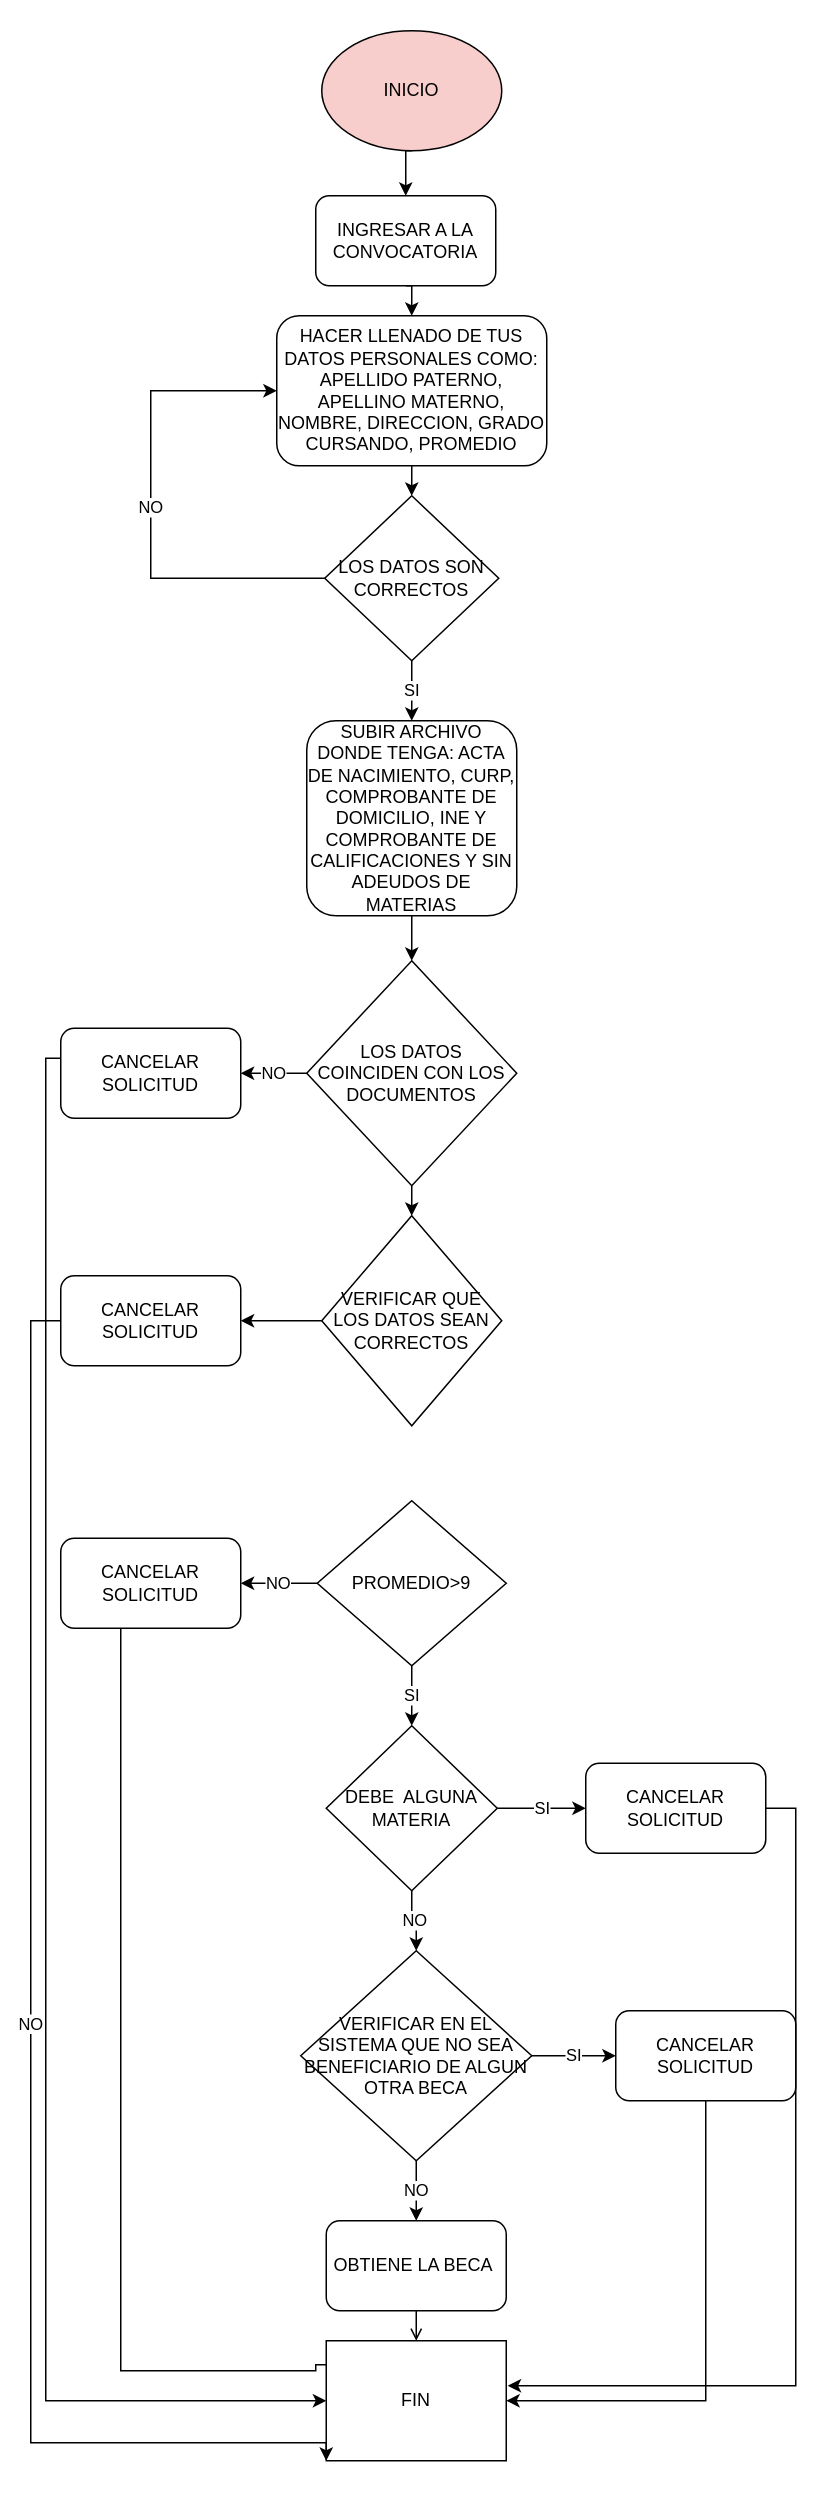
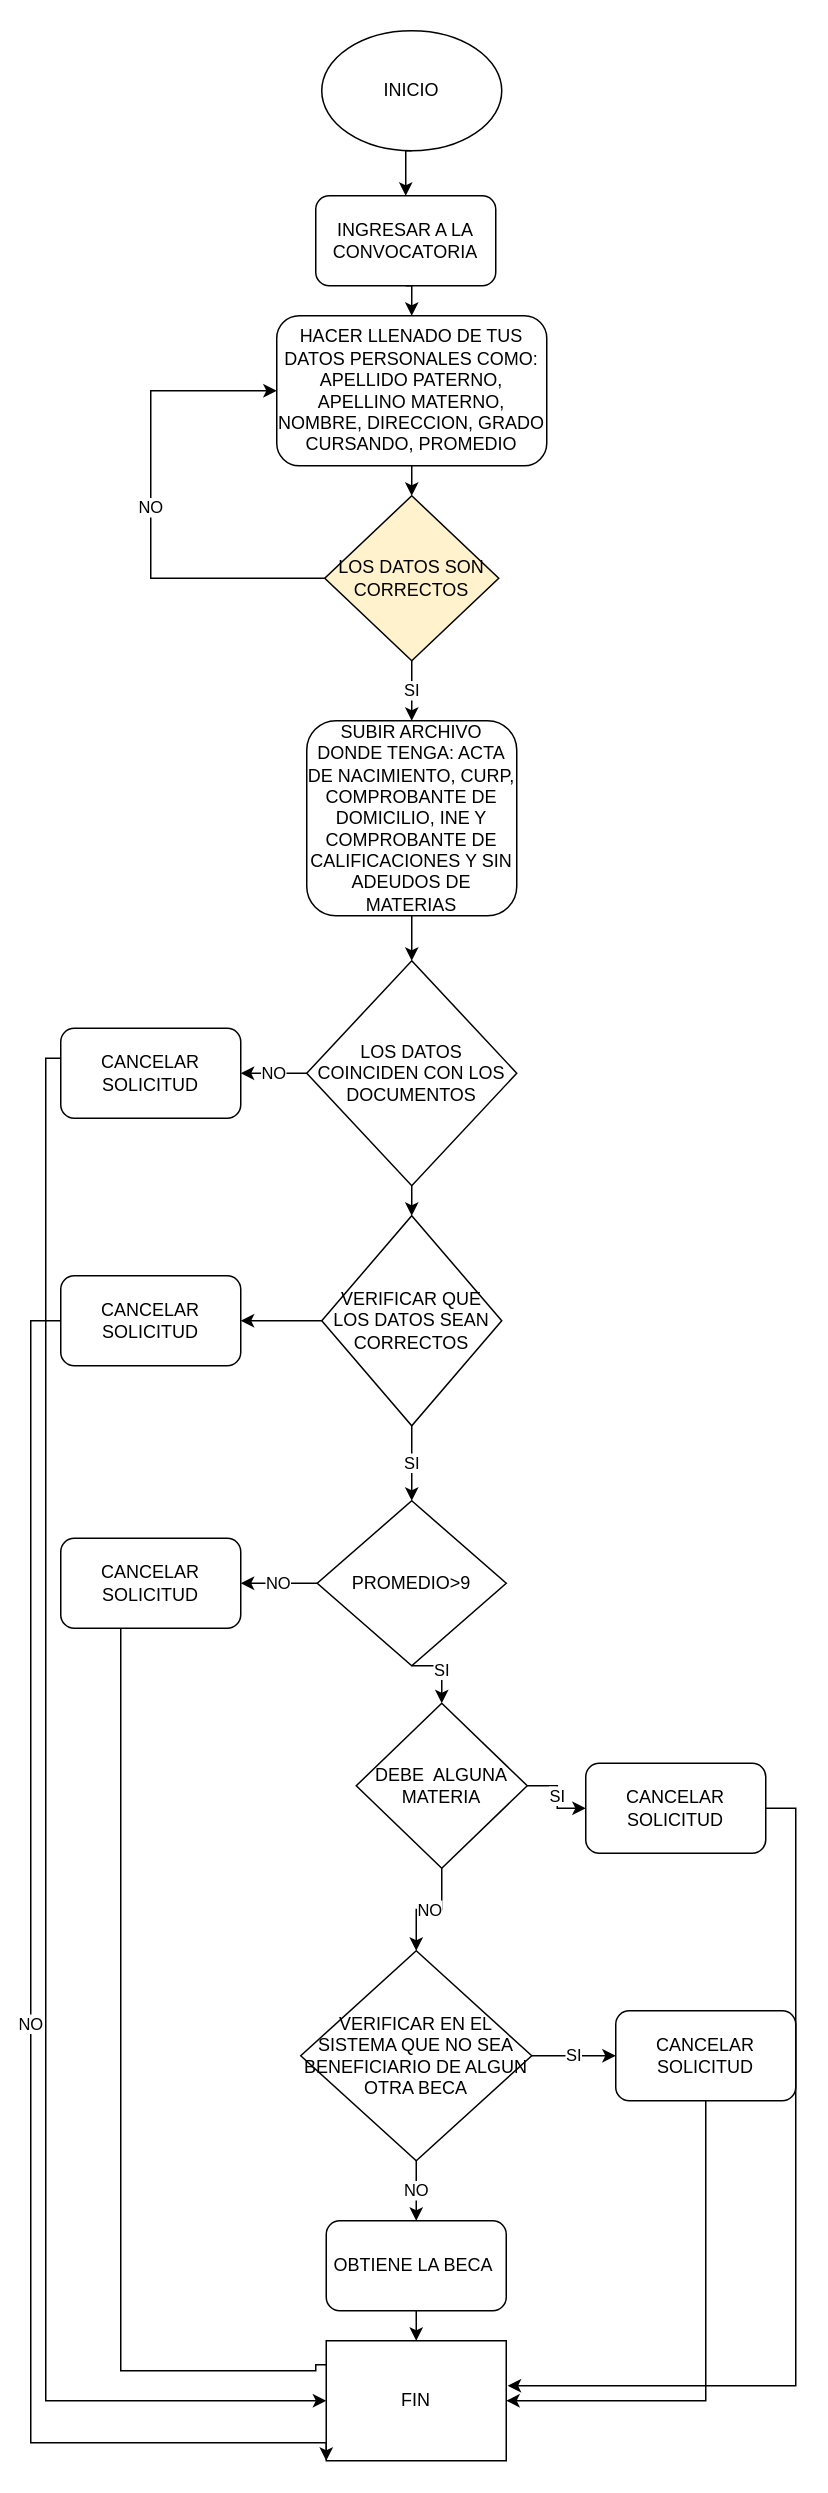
  <mxCell id="0" />
  <mxCell id="1" parent="0" />
  <mxCell id="2" style="edgeStyle=orthogonalEdgeStyle;rounded=0;orthogonalLoop=1;jettySize=auto;html=1;exitX=0.5;exitY=1;exitDx=0;exitDy=0;entryX=0.5;entryY=0;entryDx=0;entryDy=0;" parent="1" source="3" target="5" edge="1"><mxGeometry relative="1" as="geometry" /></mxCell>
- <mxCell id="3" value="INICIO" style="ellipse;whiteSpace=wrap;html=1;fillColor=#f8cecc;" parent="1" vertex="1"><mxGeometry x="214" y="20" width="120" height="80" as="geometry" /></mxCell>
+ <mxCell id="3" value="INICIO" style="ellipse;whiteSpace=wrap;html=1;" parent="1" vertex="1"><mxGeometry x="214" y="20" width="120" height="80" as="geometry" /></mxCell>
  <mxCell id="4" style="edgeStyle=orthogonalEdgeStyle;rounded=0;orthogonalLoop=1;jettySize=auto;html=1;exitX=0.5;exitY=1;exitDx=0;exitDy=0;entryX=0.5;entryY=0;entryDx=0;entryDy=0;" parent="1" source="5" target="7" edge="1"><mxGeometry relative="1" as="geometry" /></mxCell>
  <mxCell id="5" value="INGRESAR A LA CONVOCATORIA" style="rounded=1;whiteSpace=wrap;html=1;" parent="1" vertex="1"><mxGeometry x="210" y="130" width="120" height="60" as="geometry" /></mxCell>
  <mxCell id="6" style="edgeStyle=orthogonalEdgeStyle;rounded=0;orthogonalLoop=1;jettySize=auto;html=1;exitX=0.5;exitY=1;exitDx=0;exitDy=0;entryX=0.5;entryY=0;entryDx=0;entryDy=0;" parent="1" source="7" target="10" edge="1"><mxGeometry relative="1" as="geometry" /></mxCell>
  <mxCell id="7" value="HACER LLENADO DE TUS DATOS PERSONALES COMO: APELLIDO PATERNO, APELLINO MATERNO, NOMBRE, DIRECCION, GRADO CURSANDO, PROMEDIO" style="rounded=1;whiteSpace=wrap;html=1;" parent="1" vertex="1"><mxGeometry x="184" y="210" width="180" height="100" as="geometry" /></mxCell>
  <mxCell id="8" value="SI" style="edgeStyle=orthogonalEdgeStyle;rounded=0;orthogonalLoop=1;jettySize=auto;html=1;exitX=0.5;exitY=1;exitDx=0;exitDy=0;entryX=0.5;entryY=0;entryDx=0;entryDy=0;" parent="1" source="10" target="12" edge="1"><mxGeometry relative="1" as="geometry" /></mxCell>
  <mxCell id="9" value="NO" style="edgeStyle=orthogonalEdgeStyle;rounded=0;orthogonalLoop=1;jettySize=auto;html=1;exitX=0;exitY=0.5;exitDx=0;exitDy=0;entryX=0;entryY=0.5;entryDx=0;entryDy=0;" parent="1" source="10" target="7" edge="1"><mxGeometry relative="1" as="geometry"><Array as="points"><mxPoint x="100" y="385" /><mxPoint x="100" y="260" /></Array></mxGeometry></mxCell>
- <mxCell id="10" value="LOS DATOS SON CORRECTOS" style="rhombus;whiteSpace=wrap;html=1;" parent="1" vertex="1"><mxGeometry x="216" y="330" width="116" height="110" as="geometry" /></mxCell>
+ <mxCell id="10" value="LOS DATOS SON CORRECTOS" style="rhombus;whiteSpace=wrap;html=1;fillColor=#fff2cc;" parent="1" vertex="1"><mxGeometry x="216" y="330" width="116" height="110" as="geometry" /></mxCell>
  <mxCell id="11" style="edgeStyle=orthogonalEdgeStyle;rounded=0;orthogonalLoop=1;jettySize=auto;html=1;exitX=0.5;exitY=1;exitDx=0;exitDy=0;entryX=0.5;entryY=0;entryDx=0;entryDy=0;" edge="1" parent="1" source="12" target="15"><mxGeometry relative="1" as="geometry" /></mxCell>
  <mxCell id="12" value="SUBIR ARCHIVO DONDE TENGA: ACTA DE NACIMIENTO, CURP, COMPROBANTE DE DOMICILIO, INE Y COMPROBANTE DE CALIFICACIONES Y SIN ADEUDOS DE MATERIAS" style="rounded=1;whiteSpace=wrap;html=1;" parent="1" vertex="1"><mxGeometry x="204" y="480" width="140" height="130" as="geometry" /></mxCell>
  <mxCell id="13" value="NO" style="edgeStyle=orthogonalEdgeStyle;rounded=0;orthogonalLoop=1;jettySize=auto;html=1;exitX=0;exitY=0.5;exitDx=0;exitDy=0;entryX=1;entryY=0.5;entryDx=0;entryDy=0;" parent="1" source="15" target="17" edge="1"><mxGeometry relative="1" as="geometry" /></mxCell>
  <mxCell id="14" style="edgeStyle=orthogonalEdgeStyle;rounded=0;orthogonalLoop=1;jettySize=auto;html=1;exitX=0.5;exitY=1;exitDx=0;exitDy=0;entryX=0.5;entryY=0;entryDx=0;entryDy=0;" edge="1" parent="1" source="15" target="38"><mxGeometry relative="1" as="geometry" /></mxCell>
  <mxCell id="15" value="LOS DATOS COINCIDEN CON LOS DOCUMENTOS" style="rhombus;whiteSpace=wrap;html=1;" parent="1" vertex="1"><mxGeometry x="204" y="640" width="140" height="150" as="geometry" /></mxCell>
  <mxCell id="16" style="edgeStyle=orthogonalEdgeStyle;rounded=0;orthogonalLoop=1;jettySize=auto;html=1;exitX=0;exitY=0.5;exitDx=0;exitDy=0;entryX=0;entryY=0.5;entryDx=0;entryDy=0;" parent="1" source="17" target="35" edge="1"><mxGeometry relative="1" as="geometry"><Array as="points"><mxPoint x="30" y="705" /><mxPoint x="30" y="1600" /></Array></mxGeometry></mxCell>
  <mxCell id="17" value="CANCELAR SOLICITUD" style="rounded=1;whiteSpace=wrap;html=1;" parent="1" vertex="1"><mxGeometry x="40" y="685" width="120" height="60" as="geometry" /></mxCell>
  <mxCell id="18" value="NO" style="edgeStyle=orthogonalEdgeStyle;rounded=0;orthogonalLoop=1;jettySize=auto;html=1;exitX=0;exitY=0.5;exitDx=0;exitDy=0;" parent="1" source="20" target="22" edge="1"><mxGeometry relative="1" as="geometry" /></mxCell>
  <mxCell id="19" value="SI" style="edgeStyle=orthogonalEdgeStyle;rounded=0;orthogonalLoop=1;jettySize=auto;html=1;exitX=0.5;exitY=1;exitDx=0;exitDy=0;entryX=0.5;entryY=0;entryDx=0;entryDy=0;" parent="1" source="20" target="25" edge="1"><mxGeometry relative="1" as="geometry" /></mxCell>
  <mxCell id="20" value="PROMEDIO&amp;gt;9" style="rhombus;whiteSpace=wrap;html=1;" parent="1" vertex="1"><mxGeometry x="211" y="1000" width="126" height="110" as="geometry" /></mxCell>
  <mxCell id="21" style="edgeStyle=orthogonalEdgeStyle;rounded=0;orthogonalLoop=1;jettySize=auto;html=1;exitX=0.5;exitY=1;exitDx=0;exitDy=0;entryX=0.083;entryY=0.2;entryDx=0;entryDy=0;entryPerimeter=0;" parent="1" source="22" edge="1" target="35"><mxGeometry relative="1" as="geometry"><mxPoint x="210" y="1550" as="targetPoint" /><Array as="points"><mxPoint x="80" y="1085" /><mxPoint x="80" y="1580" /><mxPoint x="210" y="1580" /><mxPoint x="210" y="1576" /></Array></mxGeometry></mxCell>
  <mxCell id="22" value="CANCELAR SOLICITUD" style="rounded=1;whiteSpace=wrap;html=1;" parent="1" vertex="1"><mxGeometry x="40" y="1025" width="120" height="60" as="geometry" /></mxCell>
  <mxCell id="23" value="SI" style="edgeStyle=orthogonalEdgeStyle;rounded=0;orthogonalLoop=1;jettySize=auto;html=1;exitX=1;exitY=0.5;exitDx=0;exitDy=0;" parent="1" source="25" target="27" edge="1"><mxGeometry relative="1" as="geometry" /></mxCell>
  <mxCell id="24" value="NO" style="edgeStyle=orthogonalEdgeStyle;rounded=0;orthogonalLoop=1;jettySize=auto;html=1;exitX=0.5;exitY=1;exitDx=0;exitDy=0;" edge="1" parent="1" source="25" target="30"><mxGeometry relative="1" as="geometry" /></mxCell>
- <mxCell id="25" value="DEBE&amp;nbsp; ALGUNA MATERIA" style="rhombus;whiteSpace=wrap;html=1;" parent="1" vertex="1"><mxGeometry x="217" y="1150" width="114" height="110" as="geometry" /></mxCell>
+ <mxCell id="25" value="DEBE&amp;nbsp; ALGUNA MATERIA" style="rhombus;whiteSpace=wrap;html=1;" parent="1" vertex="1"><mxGeometry x="237" y="1135" width="114" height="110" as="geometry" /></mxCell>
  <mxCell id="26" style="edgeStyle=orthogonalEdgeStyle;rounded=0;orthogonalLoop=1;jettySize=auto;html=1;exitX=1;exitY=0.5;exitDx=0;exitDy=0;entryX=1.008;entryY=0.375;entryDx=0;entryDy=0;entryPerimeter=0;" parent="1" source="27" target="35" edge="1"><mxGeometry relative="1" as="geometry"><mxPoint x="335" y="1540" as="targetPoint" /><Array as="points"><mxPoint x="530" y="1205" /><mxPoint x="530" y="1590" /></Array></mxGeometry></mxCell>
  <mxCell id="27" value="CANCELAR SOLICITUD" style="rounded=1;whiteSpace=wrap;html=1;" parent="1" vertex="1"><mxGeometry x="390" y="1175" width="120" height="60" as="geometry" /></mxCell>
  <mxCell id="28" value="SI" style="edgeStyle=orthogonalEdgeStyle;rounded=0;orthogonalLoop=1;jettySize=auto;html=1;exitX=1;exitY=0.5;exitDx=0;exitDy=0;entryX=0;entryY=0.5;entryDx=0;entryDy=0;" parent="1" source="30" edge="1" target="32"><mxGeometry relative="1" as="geometry"><mxPoint x="400" y="1290" as="targetPoint" /></mxGeometry></mxCell>
  <mxCell id="29" value="NO" style="edgeStyle=orthogonalEdgeStyle;rounded=0;orthogonalLoop=1;jettySize=auto;html=1;exitX=0.5;exitY=1;exitDx=0;exitDy=0;" parent="1" source="30" target="34" edge="1"><mxGeometry relative="1" as="geometry"><mxPoint x="274" y="1390" as="targetPoint" /></mxGeometry></mxCell>
  <mxCell id="30" value="VERIFICAR EN EL SISTEMA QUE NO SEA BENEFICIARIO DE ALGUN OTRA BECA" style="rhombus;whiteSpace=wrap;html=1;" parent="1" vertex="1"><mxGeometry x="200" y="1300" width="154" height="140" as="geometry" /></mxCell>
  <mxCell id="31" style="edgeStyle=orthogonalEdgeStyle;rounded=0;orthogonalLoop=1;jettySize=auto;html=1;exitX=0.5;exitY=1;exitDx=0;exitDy=0;entryX=1;entryY=0.5;entryDx=0;entryDy=0;" parent="1" source="32" target="35" edge="1"><mxGeometry relative="1" as="geometry" /></mxCell>
  <mxCell id="32" value="CANCELAR SOLICITUD" style="rounded=1;whiteSpace=wrap;html=1;" parent="1" vertex="1"><mxGeometry x="410" y="1340" width="120" height="60" as="geometry" /></mxCell>
- <mxCell id="33" style="edgeStyle=orthogonalEdgeStyle;rounded=0;orthogonalLoop=1;jettySize=auto;html=1;exitX=0.5;exitY=1;exitDx=0;exitDy=0;entryX=0.5;entryY=0;entryDx=0;entryDy=0;endArrow=open;" parent="1" source="34" target="35" edge="1"><mxGeometry relative="1" as="geometry" /></mxCell>
+ <mxCell id="33" style="edgeStyle=orthogonalEdgeStyle;rounded=0;orthogonalLoop=1;jettySize=auto;html=1;exitX=0.5;exitY=1;exitDx=0;exitDy=0;entryX=0.5;entryY=0;entryDx=0;entryDy=0;" parent="1" source="34" target="35" edge="1"><mxGeometry relative="1" as="geometry" /></mxCell>
  <mxCell id="34" value="OBTIENE LA BECA&amp;nbsp;" style="rounded=1;whiteSpace=wrap;html=1;" parent="1" vertex="1"><mxGeometry x="217" y="1480" width="120" height="60" as="geometry" /></mxCell>
  <mxCell id="35" value="FIN" style="whiteSpace=wrap;html=1;rounded=0;" parent="1" vertex="1"><mxGeometry x="217" y="1560" width="120" height="80" as="geometry" /></mxCell>
+ <mxCell id="36" value="SI" style="edgeStyle=orthogonalEdgeStyle;rounded=0;orthogonalLoop=1;jettySize=auto;html=1;exitX=0.5;exitY=1;exitDx=0;exitDy=0;entryX=0.5;entryY=0;entryDx=0;entryDy=0;" edge="1" parent="1" source="38" target="20"><mxGeometry relative="1" as="geometry" /></mxCell>
  <mxCell id="37" style="edgeStyle=orthogonalEdgeStyle;rounded=0;orthogonalLoop=1;jettySize=auto;html=1;exitX=0;exitY=0.5;exitDx=0;exitDy=0;" edge="1" parent="1" source="38"><mxGeometry relative="1" as="geometry"><mxPoint x="160" y="880" as="targetPoint" /></mxGeometry></mxCell>
  <mxCell id="38" value="VERIFICAR QUE LOS DATOS SEAN CORRECTOS" style="rhombus;whiteSpace=wrap;html=1;" vertex="1" parent="1"><mxGeometry x="214" y="810" width="120" height="140" as="geometry" /></mxCell>
  <mxCell id="39" value="NO" style="edgeStyle=orthogonalEdgeStyle;rounded=0;orthogonalLoop=1;jettySize=auto;html=1;exitX=0;exitY=0.5;exitDx=0;exitDy=0;entryX=0;entryY=1;entryDx=0;entryDy=0;" edge="1" parent="1" source="40" target="35"><mxGeometry relative="1" as="geometry"><mxPoint x="10" y="1250" as="targetPoint" /><Array as="points"><mxPoint x="20" y="880" /><mxPoint x="20" y="1628" /></Array></mxGeometry></mxCell>
  <mxCell id="40" value="CANCELAR SOLICITUD" style="rounded=1;whiteSpace=wrap;html=1;" vertex="1" parent="1"><mxGeometry x="40" y="850" width="120" height="60" as="geometry" /></mxCell>
